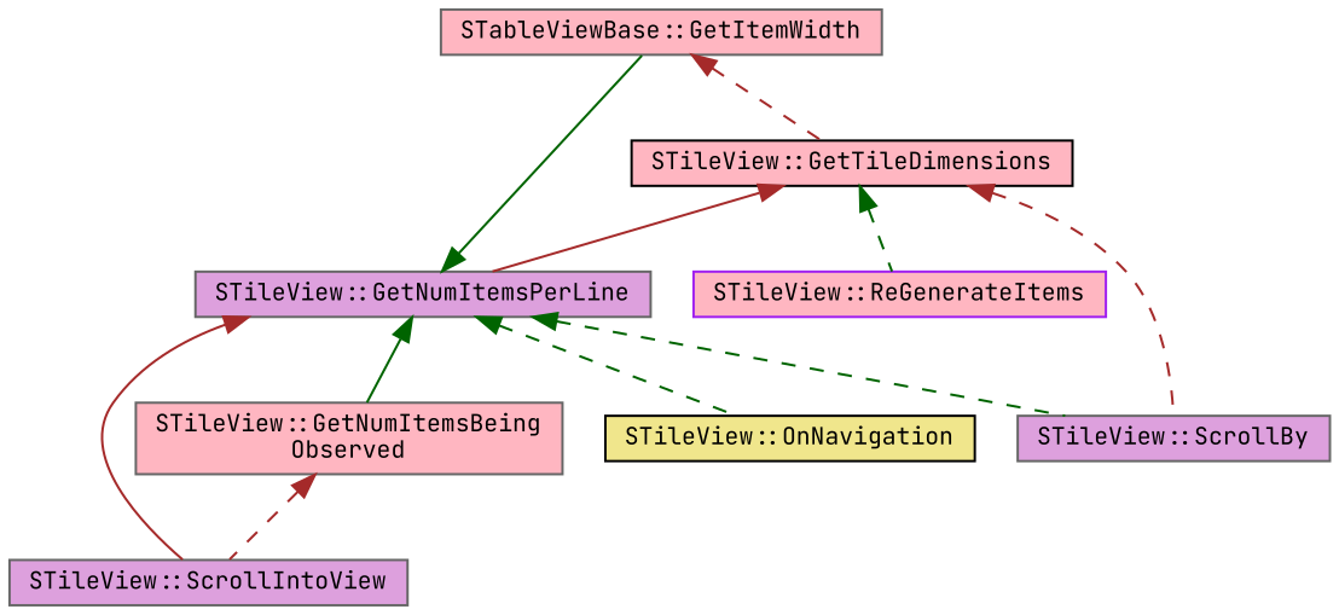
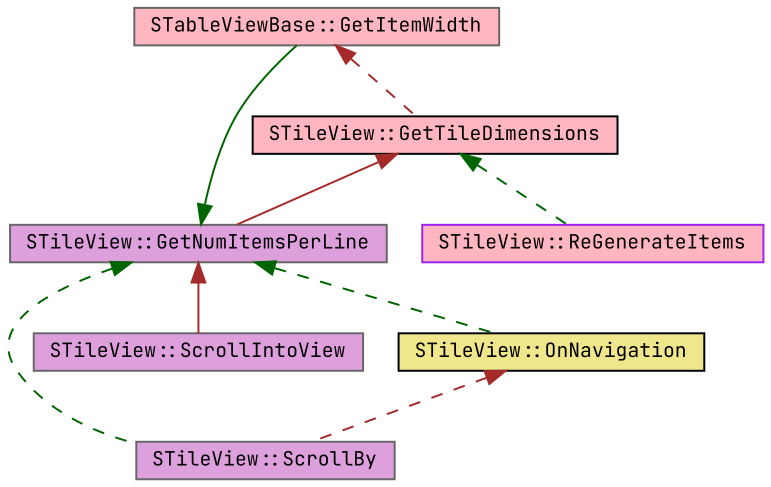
  digraph {
    fontname="JetBrains Mono"
    rankdir=TB
    node [color=gray40 fillcolor=lightpink fontname="JetBrains Mono" fontsize=10 shape=box style=filled]
    edge [color=brown dir=back fontname="JetBrains Mono" fontsize=10 labelfontname=Helvetica labelfontsize=10 style=dashed]
    n1 [fontcolor=black height=0.2 label="STableViewBase::GetItemWidth" width=0.4]
    n2 [color=black height=0.2 label="STileView::GetTileDimensions" width=0.4]
    n3 [fillcolor=plum height=0.2 label="STileView::GetNumItemsPerLine" width=0.4]
    n4 [color=purple height=0.2 label="STileView::ReGenerateItems" width=0.4]
    n5 [fillcolor=plum height=0.2 label="STileView::ScrollBy" width=0.4]
    n6 [fillcolor=plum height=0.2 label="STileView::ScrollIntoView" width=0.4]
-   n7 [height=0.2 label="STileView::GetNumItemsBeing\lObserved" width=0.4]
    n8 [color=black fillcolor=khaki height=0.2 label="STileView::OnNavigation" width=0.4]
    n1 -> n2
    n2 -> n3 [style=solid]
    n2 -> n4 [color=darkgreen]
-   n2 -> n5
+   n8 -> n5
    n3 -> n1 [color=darkgreen style=solid]
    n3 -> n5 [color=darkgreen]
    n3 -> n6 [style=solid]
-   n3 -> n7 [color=darkgreen style=solid]
    n3 -> n8 [color=darkgreen]
-   n7 -> n6
  }
